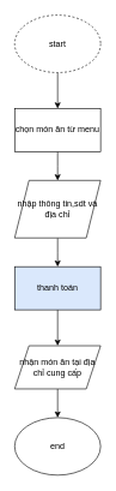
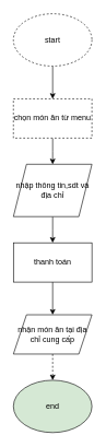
  <mxCell id="0" />
  <mxCell id="1" parent="0" />
  <mxCell id="2" value="" style="edgeStyle=orthogonalEdgeStyle;rounded=0;orthogonalLoop=1;jettySize=auto;html=1;" edge="1" parent="1" source="3" target="5"><mxGeometry relative="1" as="geometry" /></mxCell>
  <mxCell id="3" value="start" style="ellipse;whiteSpace=wrap;html=1;dashed=1;" vertex="1" parent="1"><mxGeometry x="20" y="20" width="120" height="80" as="geometry" /></mxCell>
  <mxCell id="4" value="" style="edgeStyle=orthogonalEdgeStyle;rounded=0;orthogonalLoop=1;jettySize=auto;html=1;" edge="1" parent="1" source="5"><mxGeometry relative="1" as="geometry"><mxPoint x="80" y="250" as="targetPoint" /></mxGeometry></mxCell>
- <mxCell id="5" value="chọn món ăn từ menu" style="rounded=0;whiteSpace=wrap;html=1;" vertex="1" parent="1"><mxGeometry x="20" y="150" width="120" height="60" as="geometry" /></mxCell>
+ <mxCell id="5" value="chọn món ăn từ menu" style="rounded=0;whiteSpace=wrap;html=1;dashed=1;" vertex="1" parent="1"><mxGeometry x="20" y="150" width="120" height="60" as="geometry" /></mxCell>
  <mxCell id="6" value="" style="edgeStyle=orthogonalEdgeStyle;rounded=0;orthogonalLoop=1;jettySize=auto;html=1;" edge="1" parent="1" source="7"><mxGeometry relative="1" as="geometry"><mxPoint x="80" y="370" as="targetPoint" /></mxGeometry></mxCell>
  <mxCell id="7" value="nhập thông tin,sdt và địa chỉ" style="shape=parallelogram;perimeter=parallelogramPerimeter;whiteSpace=wrap;html=1;fixedSize=1;" vertex="1" parent="1"><mxGeometry x="20" y="250" width="120" height="80" as="geometry" /></mxCell>
  <mxCell id="8" value="" style="edgeStyle=orthogonalEdgeStyle;rounded=0;orthogonalLoop=1;jettySize=auto;html=1;" edge="1" parent="1" source="9" target="11"><mxGeometry relative="1" as="geometry" /></mxCell>
- <mxCell id="9" value="thanh toán" style="rounded=0;whiteSpace=wrap;html=1;fillColor=#dae8fc;" vertex="1" parent="1"><mxGeometry x="20" y="370" width="120" height="60" as="geometry" /></mxCell>
- <mxCell id="10" value="" style="edgeStyle=orthogonalEdgeStyle;rounded=0;orthogonalLoop=1;jettySize=auto;html=1;" edge="1" parent="1" source="11" target="12"><mxGeometry relative="1" as="geometry" /></mxCell>
+ <mxCell id="9" value="thanh toán" style="rounded=0;whiteSpace=wrap;html=1;" vertex="1" parent="1"><mxGeometry x="20" y="370" width="120" height="60" as="geometry" /></mxCell>
+ <mxCell id="10" value="" style="edgeStyle=orthogonalEdgeStyle;rounded=0;orthogonalLoop=1;jettySize=auto;html=1;dashed=1;" edge="1" parent="1" source="11" target="12"><mxGeometry relative="1" as="geometry" /></mxCell>
  <mxCell id="11" value="nhận món ăn tại địa chỉ cung cấp" style="shape=parallelogram;perimeter=parallelogramPerimeter;whiteSpace=wrap;html=1;fixedSize=1;rounded=0;" vertex="1" parent="1"><mxGeometry x="20" y="480" width="120" height="60" as="geometry" /></mxCell>
- <mxCell id="12" value="end" style="ellipse;whiteSpace=wrap;html=1;" vertex="1" parent="1"><mxGeometry x="20" y="580" width="120" height="80" as="geometry" /></mxCell>
+ <mxCell id="12" value="end" style="ellipse;whiteSpace=wrap;html=1;fillColor=#d5e8d4;" vertex="1" parent="1"><mxGeometry x="20" y="580" width="120" height="80" as="geometry" /></mxCell>
